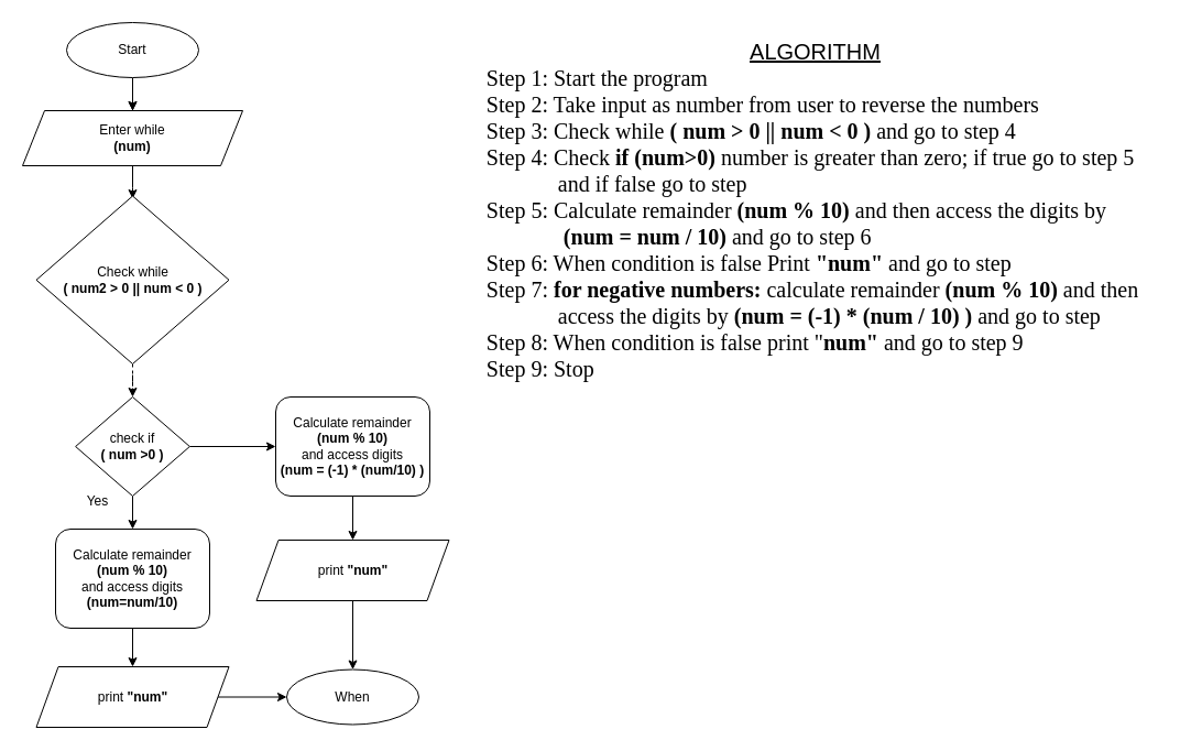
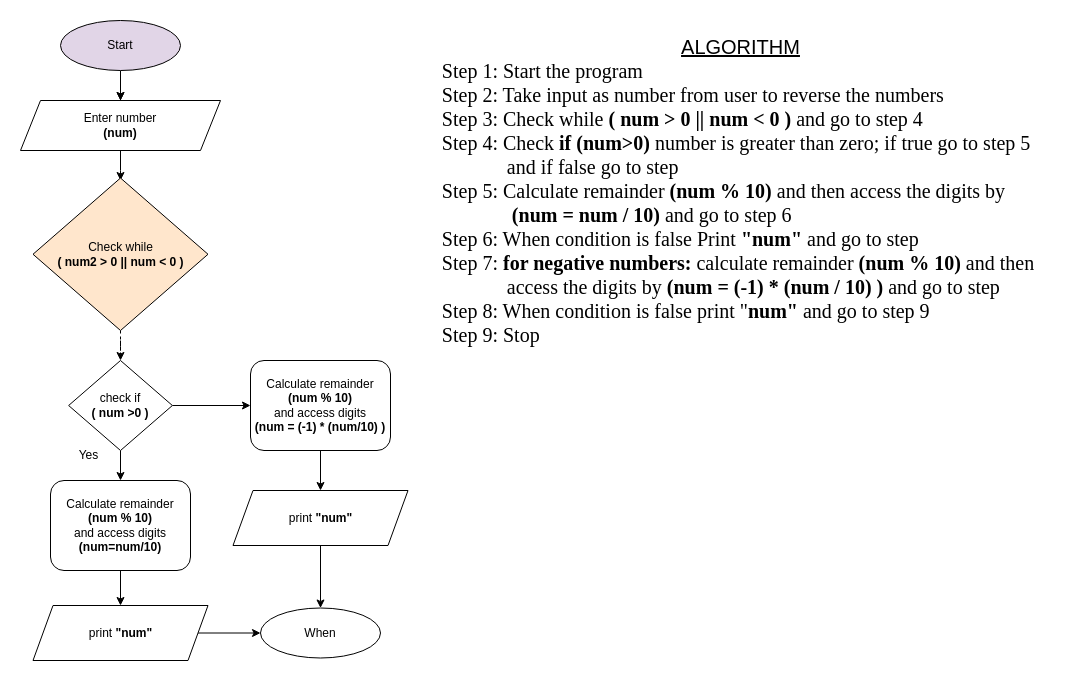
  <mxCell id="0" />
  <mxCell id="1" parent="0" />
  <mxCell id="2" value="" style="rounded=0;html=1;jettySize=auto;orthogonalLoop=1;fontSize=11;endArrow=block;endFill=0;endSize=8;strokeWidth=1;shadow=0;labelBackgroundColor=none;edgeStyle=orthogonalEdgeStyle;" parent="1" edge="1"><mxGeometry relative="1" as="geometry"><mxPoint x="120" y="30" as="sourcePoint" /><mxPoint x="120" y="70" as="targetPoint" /></mxGeometry></mxCell>
  <mxCell id="3" style="edgeStyle=orthogonalEdgeStyle;rounded=0;orthogonalLoop=1;jettySize=auto;html=1;" parent="1" source="5" edge="1"><mxGeometry relative="1" as="geometry"><mxPoint x="120" y="100" as="targetPoint" /></mxGeometry></mxCell>
  <mxCell id="4" value="" style="edgeStyle=orthogonalEdgeStyle;rounded=0;orthogonalLoop=1;jettySize=auto;html=1;" parent="1" source="5" edge="1"><mxGeometry relative="1" as="geometry"><mxPoint x="120" y="180" as="targetPoint" /></mxGeometry></mxCell>
- <mxCell id="5" value="Enter while &lt;br&gt;&lt;b&gt;(num)&lt;/b&gt;" style="shape=parallelogram;perimeter=parallelogramPerimeter;whiteSpace=wrap;html=1;fixedSize=1;" parent="1" vertex="1"><mxGeometry x="20" y="100" width="200" height="50" as="geometry" /></mxCell>
+ <mxCell id="5" value="Enter number &lt;br&gt;&lt;b&gt;(num)&lt;/b&gt;" style="shape=parallelogram;perimeter=parallelogramPerimeter;whiteSpace=wrap;html=1;fixedSize=1;" parent="1" vertex="1"><mxGeometry x="20" y="100" width="200" height="50" as="geometry" /></mxCell>
  <mxCell id="6" value="" style="edgeStyle=orthogonalEdgeStyle;rounded=0;orthogonalLoop=1;jettySize=auto;html=1;" parent="1" source="7" edge="1"><mxGeometry relative="1" as="geometry"><mxPoint x="120" y="100" as="targetPoint" /></mxGeometry></mxCell>
- <mxCell id="7" value="Start" style="ellipse;whiteSpace=wrap;html=1;" parent="1" vertex="1"><mxGeometry x="60" y="20" width="120" height="50" as="geometry" /></mxCell>
+ <mxCell id="7" value="Start" style="ellipse;whiteSpace=wrap;html=1;fillColor=#e1d5e7;" parent="1" vertex="1"><mxGeometry x="60" y="20" width="120" height="50" as="geometry" /></mxCell>
  <mxCell id="8" value="&lt;font style=&quot;font-size: 20px;&quot;&gt;&lt;u&gt;ALGORITHM&lt;/u&gt;&lt;br&gt;&lt;div style=&quot;text-align: left;&quot;&gt;&lt;span style=&quot;background-color: initial;&quot;&gt;&lt;font style=&quot;font-size: 20px;&quot; face=&quot;Times New Roman&quot;&gt;Step 1: Start the program&lt;/font&gt;&lt;/span&gt;&lt;/div&gt;&lt;div style=&quot;text-align: left;&quot;&gt;&lt;span style=&quot;background-color: initial;&quot;&gt;&lt;font style=&quot;font-size: 20px;&quot; face=&quot;Times New Roman&quot;&gt;Step 2: Take input as number from user to reverse the numbers&lt;/font&gt;&lt;/span&gt;&lt;/div&gt;&lt;div style=&quot;text-align: left;&quot;&gt;&lt;span style=&quot;background-color: initial;&quot;&gt;&lt;font style=&quot;font-size: 20px;&quot; face=&quot;Times New Roman&quot;&gt;Step 3: Check while &lt;b&gt;( num &amp;gt; 0 || num &amp;lt; 0 )&lt;/b&gt; and go to step 4&amp;nbsp;&lt;/font&gt;&lt;/span&gt;&lt;/div&gt;&lt;div style=&quot;text-align: left;&quot;&gt;&lt;span style=&quot;background-color: initial;&quot;&gt;&lt;font style=&quot;font-size: 20px;&quot; face=&quot;Times New Roman&quot;&gt;Step 4: Check &lt;b&gt;if (num&amp;gt;0) &lt;/b&gt;number is greater than zero; if true go to step 5&lt;/font&gt;&lt;/span&gt;&lt;/div&gt;&lt;div style=&quot;text-align: left;&quot;&gt;&lt;span style=&quot;background-color: initial;&quot;&gt;&lt;font style=&quot;font-size: 20px;&quot; face=&quot;Times New Roman&quot;&gt;&amp;nbsp; &amp;nbsp; &amp;nbsp; &amp;nbsp; &amp;nbsp; &amp;nbsp; &amp;nbsp;and if false go to step&lt;/font&gt;&lt;/span&gt;&lt;/div&gt;&lt;div style=&quot;text-align: left;&quot;&gt;&lt;span style=&quot;font-family: &amp;quot;Times New Roman&amp;quot;; background-color: initial;&quot;&gt;Step 5: Calculate remainder&lt;b&gt; (num % 10)&lt;/b&gt; and then access&amp;nbsp;&lt;/span&gt;&lt;span style=&quot;background-color: initial; font-family: &amp;quot;Times New Roman&amp;quot;;&quot;&gt;the digits by&amp;nbsp;&lt;/span&gt;&lt;/div&gt;&lt;div style=&quot;text-align: left;&quot;&gt;&lt;span style=&quot;background-color: initial; font-family: &amp;quot;Times New Roman&amp;quot;;&quot;&gt;&amp;nbsp; &amp;nbsp; &amp;nbsp; &amp;nbsp; &amp;nbsp; &amp;nbsp; &amp;nbsp; &lt;b&gt;(num = num / 10)&lt;/b&gt; and go to step 6&lt;/span&gt;&lt;/div&gt;&lt;div style=&quot;text-align: left;&quot;&gt;&lt;span style=&quot;font-family: &amp;quot;Times New Roman&amp;quot;; background-color: initial;&quot;&gt;Step 6: When condition is false Print &lt;b&gt;&quot;num&quot;&lt;/b&gt; and go to step&amp;nbsp;&amp;nbsp;&lt;/span&gt;&lt;/div&gt;&lt;div style=&quot;text-align: left;&quot;&gt;&lt;font style=&quot;font-size: 20px;&quot; face=&quot;Times New Roman&quot;&gt;Step 7:&lt;b&gt; for negative numbers: &lt;/b&gt;c&lt;/font&gt;&lt;span style=&quot;background-color: initial; font-family: &amp;quot;Times New Roman&amp;quot;;&quot;&gt;alculate remainder &lt;b&gt;(num % 10)&lt;/b&gt; and then&amp;nbsp;&lt;/span&gt;&lt;/div&gt;&lt;div style=&quot;text-align: left;&quot;&gt;&lt;span style=&quot;background-color: initial; font-family: &amp;quot;Times New Roman&amp;quot;;&quot;&gt;&amp;nbsp; &amp;nbsp; &amp;nbsp; &amp;nbsp; &amp;nbsp; &amp;nbsp; &amp;nbsp;access&amp;nbsp;&lt;/span&gt;&lt;span style=&quot;background-color: initial; font-family: &amp;quot;Times New Roman&amp;quot;;&quot;&gt;the digits by&amp;nbsp;&lt;/span&gt;&lt;span style=&quot;background-color: initial; font-family: &amp;quot;Times New Roman&amp;quot;;&quot;&gt;&lt;b&gt;(num = (-1) * (num / 10) )&lt;/b&gt; and go to step&amp;nbsp;&lt;/span&gt;&lt;/div&gt;&lt;div style=&quot;text-align: left;&quot;&gt;&lt;font style=&quot;font-size: 20px;&quot; face=&quot;Times New Roman&quot;&gt;Step 8: When condition is false print &quot;&lt;b&gt;num&quot; &lt;/b&gt;and go to step 9&lt;/font&gt;&lt;/div&gt;&lt;div style=&quot;text-align: left;&quot;&gt;&lt;font face=&quot;Times New Roman&quot;&gt;Step 9: Stop&lt;/font&gt;&lt;/div&gt;&lt;/font&gt;" style="text;html=1;resizable=0;autosize=1;align=center;verticalAlign=middle;points=[];fillColor=none;strokeColor=none;rounded=0;" parent="1" vertex="1"><mxGeometry x="430" y="20" width="620" height="340" as="geometry" /></mxCell>
  <mxCell id="9" value="When" style="ellipse;whiteSpace=wrap;html=1;" parent="1" vertex="1"><mxGeometry x="260" y="607.5" width="120" height="50" as="geometry" /></mxCell>
  <mxCell id="10" value="" style="edgeStyle=orthogonalEdgeStyle;rounded=0;orthogonalLoop=1;jettySize=auto;html=1;dashed=1;" parent="1" source="11" target="14" edge="1"><mxGeometry relative="1" as="geometry" /></mxCell>
- <mxCell id="11" value="Check while&lt;br&gt;&lt;b&gt;( num2 &amp;gt; 0 || num &amp;lt; 0 )&lt;/b&gt;" style="rhombus;whiteSpace=wrap;html=1;" parent="1" vertex="1"><mxGeometry x="32.5" y="177.5" width="175" height="152.5" as="geometry" /></mxCell>
+ <mxCell id="11" value="Check while&lt;br&gt;&lt;b&gt;( num2 &amp;gt; 0 || num &amp;lt; 0 )&lt;/b&gt;" style="rhombus;whiteSpace=wrap;html=1;fillColor=#ffe6cc;" parent="1" vertex="1"><mxGeometry x="32.5" y="177.5" width="175" height="152.5" as="geometry" /></mxCell>
  <mxCell id="12" value="" style="edgeStyle=orthogonalEdgeStyle;rounded=0;orthogonalLoop=1;jettySize=auto;html=1;" parent="1" source="14" target="17" edge="1"><mxGeometry relative="1" as="geometry" /></mxCell>
  <mxCell id="13" value="" style="edgeStyle=orthogonalEdgeStyle;rounded=0;orthogonalLoop=1;jettySize=auto;html=1;" parent="1" source="14" target="21" edge="1"><mxGeometry relative="1" as="geometry" /></mxCell>
  <mxCell id="14" value="check if&lt;br&gt;&lt;b&gt;( num &amp;gt;0 )&lt;/b&gt;" style="rhombus;whiteSpace=wrap;html=1;" parent="1" vertex="1"><mxGeometry x="68.13" y="360" width="103.75" height="90" as="geometry" /></mxCell>
  <mxCell id="15" value="Yes" style="text;html=1;resizable=0;autosize=1;align=center;verticalAlign=middle;points=[];fillColor=none;strokeColor=none;rounded=0;" parent="1" vertex="1"><mxGeometry x="68.13" y="440" width="40" height="30" as="geometry" /></mxCell>
  <mxCell id="16" value="" style="edgeStyle=orthogonalEdgeStyle;rounded=0;orthogonalLoop=1;jettySize=auto;html=1;" parent="1" source="17" target="19" edge="1"><mxGeometry relative="1" as="geometry" /></mxCell>
  <mxCell id="17" value="Calculate remainder&lt;br&gt;&lt;b&gt;(num % 10)&lt;/b&gt;&lt;br&gt;and access digits&lt;br&gt;&lt;b&gt;(num=num/10)&lt;/b&gt;" style="rounded=1;whiteSpace=wrap;html=1;" parent="1" vertex="1"><mxGeometry x="50" y="480" width="140" height="90" as="geometry" /></mxCell>
  <mxCell id="18" value="" style="edgeStyle=orthogonalEdgeStyle;rounded=0;orthogonalLoop=1;jettySize=auto;html=1;" parent="1" source="19" target="9" edge="1"><mxGeometry relative="1" as="geometry" /></mxCell>
  <mxCell id="19" value="print &lt;b&gt;&quot;num&quot;&lt;/b&gt;" style="shape=parallelogram;perimeter=parallelogramPerimeter;whiteSpace=wrap;html=1;fixedSize=1;" parent="1" vertex="1"><mxGeometry x="32.51" y="605" width="175" height="55" as="geometry" /></mxCell>
  <mxCell id="20" value="" style="edgeStyle=orthogonalEdgeStyle;rounded=0;orthogonalLoop=1;jettySize=auto;html=1;" parent="1" source="21" target="23" edge="1"><mxGeometry relative="1" as="geometry" /></mxCell>
  <mxCell id="21" value="Calculate remainder&lt;br&gt;&lt;b&gt;(num % 10)&lt;/b&gt;&lt;br&gt;and access digits&lt;br&gt;&lt;b&gt;(num = (-1) * (num/10) )&lt;/b&gt;" style="rounded=1;whiteSpace=wrap;html=1;" parent="1" vertex="1"><mxGeometry x="250" y="360" width="140" height="90" as="geometry" /></mxCell>
  <mxCell id="22" value="" style="edgeStyle=orthogonalEdgeStyle;rounded=0;orthogonalLoop=1;jettySize=auto;html=1;" parent="1" source="23" target="9" edge="1"><mxGeometry relative="1" as="geometry" /></mxCell>
  <mxCell id="23" value="print &lt;b&gt;&quot;num&quot;&lt;/b&gt;" style="shape=parallelogram;perimeter=parallelogramPerimeter;whiteSpace=wrap;html=1;fixedSize=1;" parent="1" vertex="1"><mxGeometry x="232.5" y="490" width="175" height="55" as="geometry" /></mxCell>
